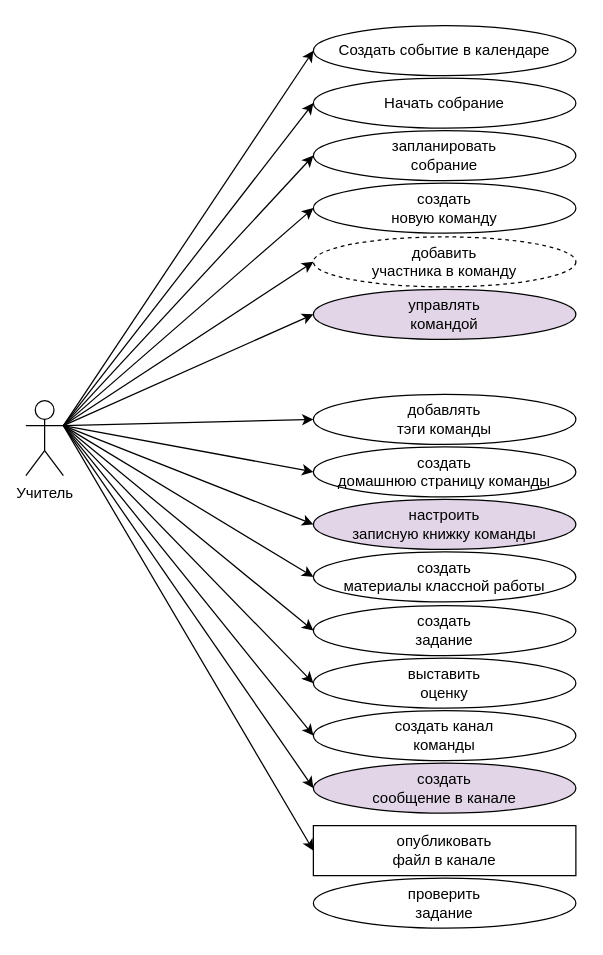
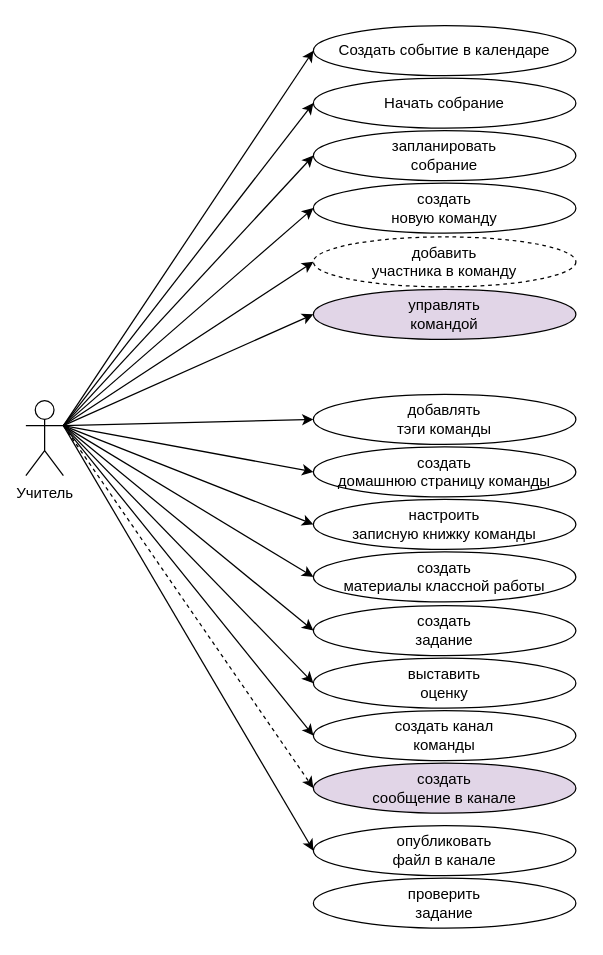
  <mxCell id="0" />
  <mxCell id="1" parent="0" />
  <mxCell id="2" value="Учитель" style="shape=umlActor;verticalLabelPosition=bottom;verticalAlign=top;html=1;outlineConnect=0;" vertex="1" parent="1"><mxGeometry x="20" y="320" width="30" height="60" as="geometry" /></mxCell>
  <mxCell id="3" value="" style="endArrow=classic;html=1;rounded=0;entryX=0;entryY=0.5;entryDx=0;entryDy=0;exitX=1;exitY=0.333;exitDx=0;exitDy=0;exitPerimeter=0;" edge="1" parent="1" source="2" target="4"><mxGeometry width="50" height="50" relative="1" as="geometry"><mxPoint x="80" y="140" as="sourcePoint" /><mxPoint x="300" y="80" as="targetPoint" /></mxGeometry></mxCell>
  <mxCell id="4" value="Создать событие в календаре" style="ellipse;whiteSpace=wrap;html=1;" vertex="1" parent="1"><mxGeometry x="250" y="20" width="210" height="40" as="geometry" /></mxCell>
  <mxCell id="5" value="Начать собрание" style="ellipse;whiteSpace=wrap;html=1;" vertex="1" parent="1"><mxGeometry x="250" y="62" width="210" height="40" as="geometry" /></mxCell>
  <mxCell id="6" value="запланировать&lt;br/&gt;собрание" style="ellipse;whiteSpace=wrap;html=1;" vertex="1" parent="1"><mxGeometry x="250" y="104" width="210" height="40" as="geometry" /></mxCell>
  <mxCell id="7" value="создать&lt;br/&gt;новую команду" style="ellipse;whiteSpace=wrap;html=1;" vertex="1" parent="1"><mxGeometry x="250" y="146" width="210" height="40" as="geometry" /></mxCell>
  <mxCell id="8" value="добавить&lt;br/&gt;участника в команду" style="ellipse;whiteSpace=wrap;html=1;dashed=1;" vertex="1" parent="1"><mxGeometry x="250" y="189" width="210" height="40" as="geometry" /></mxCell>
  <mxCell id="9" value="управлять&lt;br/&gt;командой" style="ellipse;whiteSpace=wrap;html=1;fillColor=#e1d5e7;" vertex="1" parent="1"><mxGeometry x="250" y="231" width="210" height="40" as="geometry" /></mxCell>
  <mxCell id="10" value="добавлять&lt;br/&gt;тэги команды" style="ellipse;whiteSpace=wrap;html=1;" vertex="1" parent="1"><mxGeometry x="250" y="315" width="210" height="40" as="geometry" /></mxCell>
  <mxCell id="11" value="создать&lt;br/&gt;домашнюю страницу команды" style="ellipse;whiteSpace=wrap;html=1;" vertex="1" parent="1"><mxGeometry x="250" y="357" width="210" height="40" as="geometry" /></mxCell>
- <mxCell id="12" value="настроить&lt;br/&gt;записную книжку команды" style="ellipse;whiteSpace=wrap;html=1;fillColor=#e1d5e7;" vertex="1" parent="1"><mxGeometry x="250" y="399" width="210" height="40" as="geometry" /></mxCell>
+ <mxCell id="12" value="настроить&lt;br/&gt;записную книжку команды" style="ellipse;whiteSpace=wrap;html=1;" vertex="1" parent="1"><mxGeometry x="250" y="399" width="210" height="40" as="geometry" /></mxCell>
  <mxCell id="13" value="создать&lt;br/&gt;материалы классной работы" style="ellipse;whiteSpace=wrap;html=1;" vertex="1" parent="1"><mxGeometry x="250" y="441" width="210" height="40" as="geometry" /></mxCell>
  <mxCell id="14" value="создать&lt;br/&gt;задание" style="ellipse;whiteSpace=wrap;html=1;" vertex="1" parent="1"><mxGeometry x="250" y="484" width="210" height="40" as="geometry" /></mxCell>
  <mxCell id="15" value="выставить&lt;br/&gt;оценку" style="ellipse;whiteSpace=wrap;html=1;" vertex="1" parent="1"><mxGeometry x="250" y="526" width="210" height="40" as="geometry" /></mxCell>
  <mxCell id="16" value="создать канал&lt;br/&gt;команды" style="ellipse;whiteSpace=wrap;html=1;" vertex="1" parent="1"><mxGeometry x="250" y="568" width="210" height="40" as="geometry" /></mxCell>
  <mxCell id="17" value="создать&lt;br/&gt;сообщение в канале" style="ellipse;whiteSpace=wrap;html=1;fillColor=#e1d5e7;" vertex="1" parent="1"><mxGeometry x="250" y="610" width="210" height="40" as="geometry" /></mxCell>
  <mxCell id="18" value="" style="endArrow=classic;html=1;rounded=0;entryX=0;entryY=0.5;entryDx=0;entryDy=0;exitX=1;exitY=0.333;exitDx=0;exitDy=0;exitPerimeter=0;" edge="1" parent="1" source="2" target="7"><mxGeometry width="50" height="50" relative="1" as="geometry"><mxPoint x="160" y="323" as="sourcePoint" /><mxPoint x="210" y="273" as="targetPoint" /></mxGeometry></mxCell>
  <mxCell id="19" value="" style="endArrow=classic;html=1;rounded=0;entryX=0;entryY=0.5;entryDx=0;entryDy=0;exitX=1;exitY=0.333;exitDx=0;exitDy=0;exitPerimeter=0;" edge="1" parent="1" source="2" target="5"><mxGeometry width="50" height="50" relative="1" as="geometry"><mxPoint x="80" y="140" as="sourcePoint" /><mxPoint x="210" y="120" as="targetPoint" /></mxGeometry></mxCell>
  <mxCell id="20" value="" style="endArrow=classic;html=1;rounded=0;entryX=0;entryY=0.5;entryDx=0;entryDy=0;exitX=1;exitY=0.333;exitDx=0;exitDy=0;exitPerimeter=0;" edge="1" parent="1" source="2" target="6"><mxGeometry width="50" height="50" relative="1" as="geometry"><mxPoint x="90" y="140" as="sourcePoint" /><mxPoint x="220" y="141" as="targetPoint" /></mxGeometry></mxCell>
  <mxCell id="21" value="" style="endArrow=classic;html=1;rounded=0;entryX=0;entryY=0.5;entryDx=0;entryDy=0;exitX=1;exitY=0.333;exitDx=0;exitDy=0;exitPerimeter=0;" edge="1" parent="1" source="2" target="8"><mxGeometry width="50" height="50" relative="1" as="geometry"><mxPoint x="60" y="305" as="sourcePoint" /><mxPoint x="260" y="176" as="targetPoint" /></mxGeometry></mxCell>
  <mxCell id="22" value="" style="endArrow=classic;html=1;rounded=0;entryX=0;entryY=0.5;entryDx=0;entryDy=0;exitX=1;exitY=0.333;exitDx=0;exitDy=0;exitPerimeter=0;" edge="1" parent="1" source="2" target="9"><mxGeometry width="50" height="50" relative="1" as="geometry"><mxPoint x="70" y="315" as="sourcePoint" /><mxPoint x="270" y="186" as="targetPoint" /></mxGeometry></mxCell>
  <mxCell id="23" value="" style="endArrow=classic;html=1;rounded=0;entryX=0;entryY=0.5;entryDx=0;entryDy=0;exitX=1;exitY=0.333;exitDx=0;exitDy=0;exitPerimeter=0;" edge="1" parent="1" source="2" target="10"><mxGeometry width="50" height="50" relative="1" as="geometry"><mxPoint x="90" y="335" as="sourcePoint" /><mxPoint x="290" y="206" as="targetPoint" /></mxGeometry></mxCell>
  <mxCell id="24" value="" style="endArrow=classic;html=1;rounded=0;entryX=0;entryY=0.5;entryDx=0;entryDy=0;exitX=1;exitY=0.333;exitDx=0;exitDy=0;exitPerimeter=0;" edge="1" parent="1" source="2" target="11"><mxGeometry width="50" height="50" relative="1" as="geometry"><mxPoint x="100" y="345" as="sourcePoint" /><mxPoint x="300" y="216" as="targetPoint" /></mxGeometry></mxCell>
  <mxCell id="25" value="" style="endArrow=classic;html=1;rounded=0;entryX=0;entryY=0.5;entryDx=0;entryDy=0;exitX=1;exitY=0.333;exitDx=0;exitDy=0;exitPerimeter=0;" edge="1" parent="1" source="2" target="12"><mxGeometry width="50" height="50" relative="1" as="geometry"><mxPoint x="110" y="355" as="sourcePoint" /><mxPoint x="310" y="226" as="targetPoint" /></mxGeometry></mxCell>
  <mxCell id="26" value="" style="endArrow=classic;html=1;rounded=0;entryX=0;entryY=0.5;entryDx=0;entryDy=0;exitX=1;exitY=0.333;exitDx=0;exitDy=0;exitPerimeter=0;" edge="1" parent="1" source="2" target="13"><mxGeometry width="50" height="50" relative="1" as="geometry"><mxPoint x="60" y="300" as="sourcePoint" /><mxPoint x="320" y="236" as="targetPoint" /></mxGeometry></mxCell>
  <mxCell id="27" value="" style="endArrow=classic;html=1;rounded=0;entryX=0;entryY=0.5;entryDx=0;entryDy=0;exitX=1;exitY=0.333;exitDx=0;exitDy=0;exitPerimeter=0;" edge="1" parent="1" source="2" target="14"><mxGeometry width="50" height="50" relative="1" as="geometry"><mxPoint x="130" y="375" as="sourcePoint" /><mxPoint x="330" y="246" as="targetPoint" /></mxGeometry></mxCell>
  <mxCell id="28" value="" style="endArrow=classic;html=1;rounded=0;entryX=0;entryY=0.5;entryDx=0;entryDy=0;exitX=1;exitY=0.333;exitDx=0;exitDy=0;exitPerimeter=0;" edge="1" parent="1" source="2" target="15"><mxGeometry width="50" height="50" relative="1" as="geometry"><mxPoint x="140" y="385" as="sourcePoint" /><mxPoint x="340" y="256" as="targetPoint" /></mxGeometry></mxCell>
  <mxCell id="29" value="" style="endArrow=classic;html=1;rounded=0;entryX=0;entryY=0.5;entryDx=0;entryDy=0;exitX=1;exitY=0.333;exitDx=0;exitDy=0;exitPerimeter=0;" edge="1" parent="1" source="2" target="16"><mxGeometry width="50" height="50" relative="1" as="geometry"><mxPoint x="150" y="395" as="sourcePoint" /><mxPoint x="350" y="266" as="targetPoint" /></mxGeometry></mxCell>
- <mxCell id="30" value="" style="endArrow=classic;html=1;rounded=0;entryX=0;entryY=0.5;entryDx=0;entryDy=0;exitX=1;exitY=0.333;exitDx=0;exitDy=0;exitPerimeter=0;" edge="1" parent="1" source="2" target="17"><mxGeometry width="50" height="50" relative="1" as="geometry"><mxPoint x="160" y="405" as="sourcePoint" /><mxPoint x="360" y="276" as="targetPoint" /></mxGeometry></mxCell>
- <mxCell id="31" value="опубликовать&lt;br/&gt;файл в канале" style="whiteSpace=wrap;html=1;rounded=0;" vertex="1" parent="1"><mxGeometry x="250" y="660" width="210" height="40" as="geometry" /></mxCell>
+ <mxCell id="30" value="" style="endArrow=classic;html=1;rounded=0;entryX=0;entryY=0.5;entryDx=0;entryDy=0;exitX=1;exitY=0.333;exitDx=0;exitDy=0;exitPerimeter=0;dashed=1;" edge="1" parent="1" source="2" target="17"><mxGeometry width="50" height="50" relative="1" as="geometry"><mxPoint x="160" y="405" as="sourcePoint" /><mxPoint x="360" y="276" as="targetPoint" /></mxGeometry></mxCell>
+ <mxCell id="31" value="опубликовать&lt;br/&gt;файл в канале" style="ellipse;whiteSpace=wrap;html=1;" vertex="1" parent="1"><mxGeometry x="250" y="660" width="210" height="40" as="geometry" /></mxCell>
  <mxCell id="32" value="проверить&lt;br/&gt;задание" style="ellipse;whiteSpace=wrap;html=1;" vertex="1" parent="1"><mxGeometry x="250" y="702" width="210" height="40" as="geometry" /></mxCell>
  <mxCell id="33" value="" style="endArrow=classic;html=1;rounded=0;entryX=0;entryY=0.5;entryDx=0;entryDy=0;exitX=1;exitY=0.333;exitDx=0;exitDy=0;exitPerimeter=0;" edge="1" parent="1" source="2" target="31"><mxGeometry width="50" height="50" relative="1" as="geometry"><mxPoint x="60" y="335" as="sourcePoint" /><mxPoint x="260" y="598" as="targetPoint" /></mxGeometry></mxCell>
